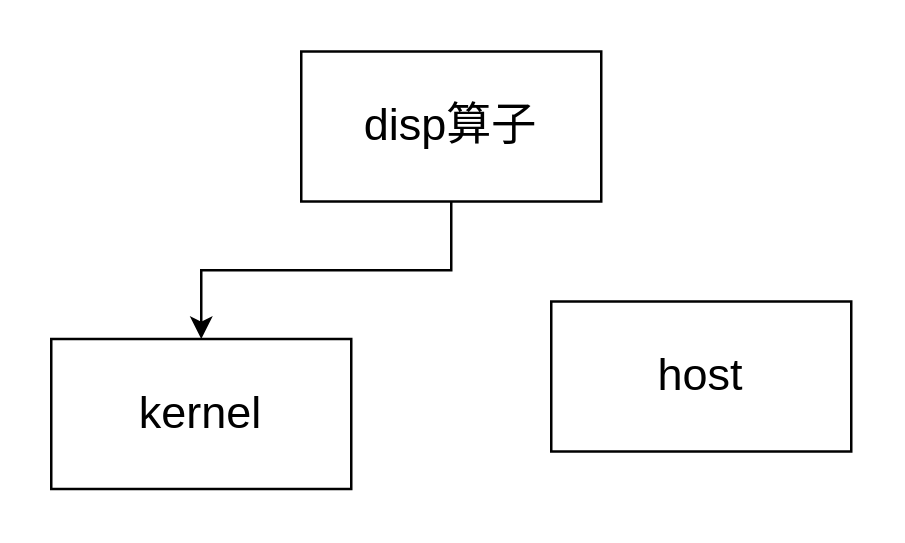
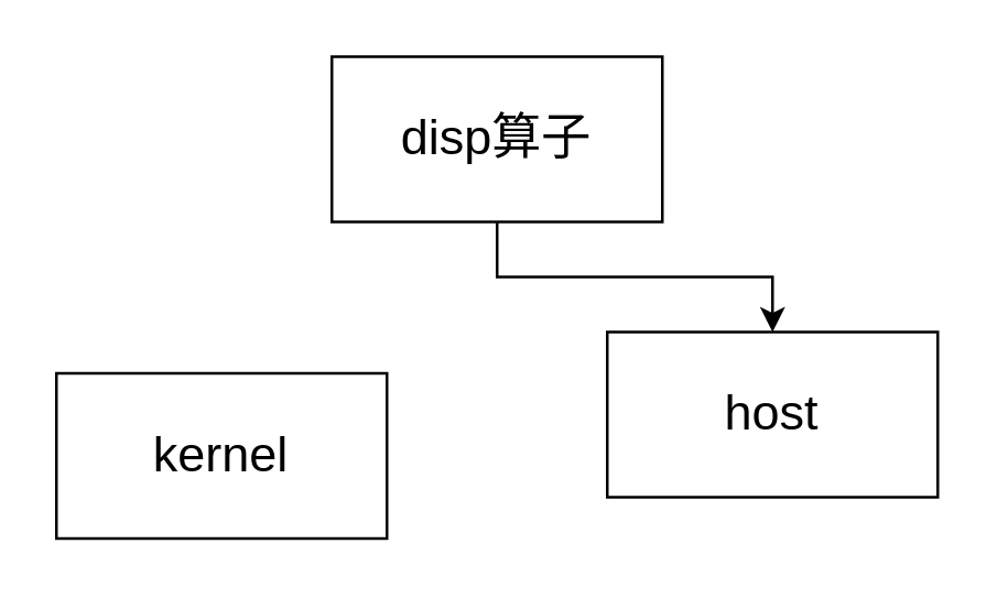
  <mxCell id="0" />
  <mxCell id="1" parent="0" />
- <mxCell id="2" style="edgeStyle=orthogonalEdgeStyle;rounded=0;orthogonalLoop=1;jettySize=auto;html=1;entryX=0.5;entryY=0;entryDx=0;entryDy=0;" edge="1" parent="1" source="4" target="5"><mxGeometry relative="1" as="geometry" /></mxCell>
+ <mxCell id="3" style="edgeStyle=orthogonalEdgeStyle;rounded=0;orthogonalLoop=1;jettySize=auto;html=1;" edge="1" parent="1" source="4" target="6"><mxGeometry relative="1" as="geometry" /></mxCell>
  <mxCell id="4" value="&lt;font style=&quot;font-size: 18px;&quot;&gt;disp算子&lt;/font&gt;" style="rounded=0;whiteSpace=wrap;html=1;" vertex="1" parent="1"><mxGeometry x="120" y="20" width="120" height="60" as="geometry" /></mxCell>
  <mxCell id="5" value="&lt;span style=&quot;font-size: 18px;&quot;&gt;kernel&lt;/span&gt;" style="rounded=0;whiteSpace=wrap;html=1;" vertex="1" parent="1"><mxGeometry x="20" y="135" width="120" height="60" as="geometry" /></mxCell>
  <mxCell id="6" value="&lt;font style=&quot;font-size: 18px;&quot;&gt;host&lt;/font&gt;" style="rounded=0;whiteSpace=wrap;html=1;" vertex="1" parent="1"><mxGeometry x="220" y="120" width="120" height="60" as="geometry" /></mxCell>
